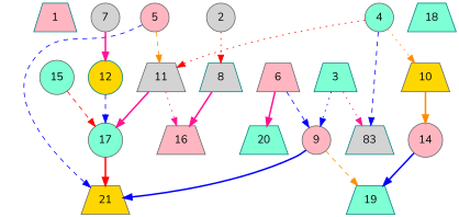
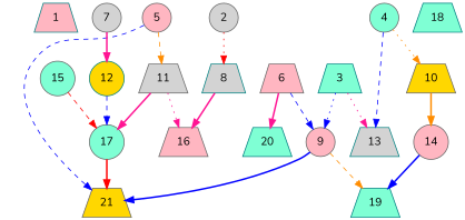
  digraph {
    "Node concurrency"=-1
    "Number of processors"=16
    "Time to schedule (ms)"=53411
    "Total idle time"=64
    "Total schedule length"=264
    "Total sequential time"=1188
    fontname=Nunito
    node ["Finish time"=84 Processor=1 "Start time"=0 Weight=24 color=gray40 fillcolor=aquamarine fontname=Nunito shape=trapezium style=filled]
    edge [Weight=4 color=blue fontname=Nunito style=bold]
    1 [Weight=84 color=teal fillcolor=lightpink]
    2 ["Finish time"=48 Processor=2 Weight=48 fillcolor=lightgrey shape=circle]
    8 ["Finish time"=108 Processor=2 "Start time"=48 Weight=60 color=teal fillcolor=lightgrey]
    16 ["Finish time"=250 Processor=2 "Start time"=226 fillcolor=lightpink]
    3 ["Finish time"=120 Processor=3 Weight=120 color=teal]
    9 ["Finish time"=194 Processor=5 "Start time"=122 Weight=72 fillcolor=lightpink shape=circle]
-   13 ["Finish time"=226 Processor=2 "Start time"=130 Weight=96 color=teal fillcolor=lightgrey label=83]
+   13 ["Finish time"=226 Processor=2 "Start time"=130 Weight=96 color=teal fillcolor=lightgrey]
    21 ["Finish time"=264 Processor=4 "Start time"=204 Weight=60 fillcolor=gold]
    19 ["Finish time"=220 "Start time"=196 color=teal]
    4 [Processor=4 Weight=84 shape=circle]
    10 ["Finish time"=156 "Start time"=108 Weight=48 fillcolor=gold]
    11 ["Finish time"=120 Processor=4 "Start time"=84 Weight=36 fillcolor=lightgrey]
    14 ["Finish time"=180 "Start time"=156 fillcolor=lightpink shape=circle]
    17 ["Finish time"=204 Processor=4 "Start time"=120 Weight=84 shape=circle]
    5 ["Finish time"=60 Processor=5 Weight=60 fillcolor=lightpink shape=circle]
    6 ["Finish time"=60 Processor=6 Weight=60 fillcolor=lightpink]
    20 ["Finish time"=216 Processor=3 "Start time"=120 Weight=96 color=teal]
    7 [Processor=6 "Start time"=60 fillcolor=lightgrey shape=circle]
    12 ["Finish time"=108 Processor=6 "Start time"=84 color=teal fillcolor=gold shape=circle]
    15 ["Finish time"=96 Processor=5 "Start time"=60 Weight=36 shape=circle]
    18 ["Finish time"=108 "Start time"=84 color=teal]
    2 -> 8 [Weight=5 color=red style=dotted]
    8 -> 16 [Weight=10 color=deeppink]
    3 -> 9 [Weight=2 style=dotted]
    3 -> 13 [Weight=10 color=deeppink style=dotted]
    9 -> 21
    9 -> 19 [Weight=2 color=darkorange style=dashed]
    4 -> 13 [style=dashed]
    4 -> 10 [Weight=8 color=darkorange style=dotted]
-   4 -> 11 [Weight=2 color=red style=dotted]
    10 -> 14 [color=darkorange]
    11 -> 16 [Weight=6 color=deeppink style=dotted]
    11 -> 17 [Weight=3 color=deeppink]
    14 -> 19 [Weight=9]
    17 -> 21 [Weight=10 color=red]
    5 -> 21 [Weight=3 style=dashed]
    5 -> 11 [Weight=9 color=darkorange style=dashed]
    6 -> 9 [Weight=10 style=dashed]
    6 -> 20 [color=deeppink]
    7 -> 12 [color=deeppink]
    12 -> 17 [style=dashed]
    15 -> 17 [Weight=6 color=red style=dashed]
  }
